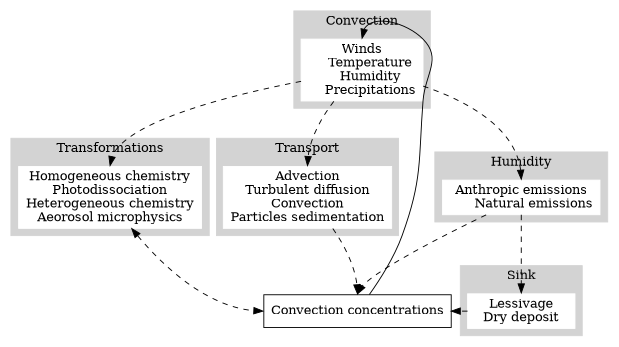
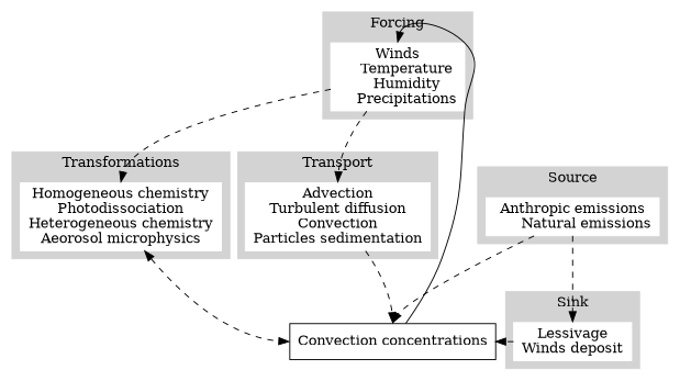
  digraph {
    compound=true
    ranksep=1
    node [color=white shape=box style=filled]
    edge [headport=n style=dashed]
    n1 [label="Winds\n    Temperature\n    Humidity\n    Precipitations"]
    n2 [label="Homogeneous chemistry\nPhotodissociation\nHeterogeneous chemistry\nAeorosol microphysics"]
    n3 [label="Advection\nTurbulent diffusion\nConvection\nParticles sedimentation"]
    n4 [label="Anthropic emissions\n      Natural emissions"]
-   n5 [label="Lessivage\nDry deposit"]
+   n5 [label="Lessivage\nWinds deposit"]
    n6 [label="Convection concentrations" color="" style=""]
    subgraph cluster_1 {
      color=lightgrey
-     label=Convection
+     label=Forcing
      style=filled
      n1
    }
    subgraph cluster_2 {
      color=lightgrey
      label=Transformations
      style=filled
      n2
    }
    subgraph cluster_3 {
      color=lightgrey
      label=Transport
      style=filled
      n3
    }
    subgraph cluster_4 {
      color=lightgrey
-     label=Humidity
+     label=Source
      style=filled
      n4
    }
    subgraph cluster_5 {
      color=lightgrey
      label=Sink
      style=filled
      n5
    }
    n1 -> n2
    n1 -> n3
-   n1 -> n4
    n2 -> n6 [dir=both headport=w]
    n3 -> n6
    n4 -> n5
    n4 -> n6
    n5 -> n6 [dir=both headport=e]
    n6 -> n1 [style=filled]
  }
